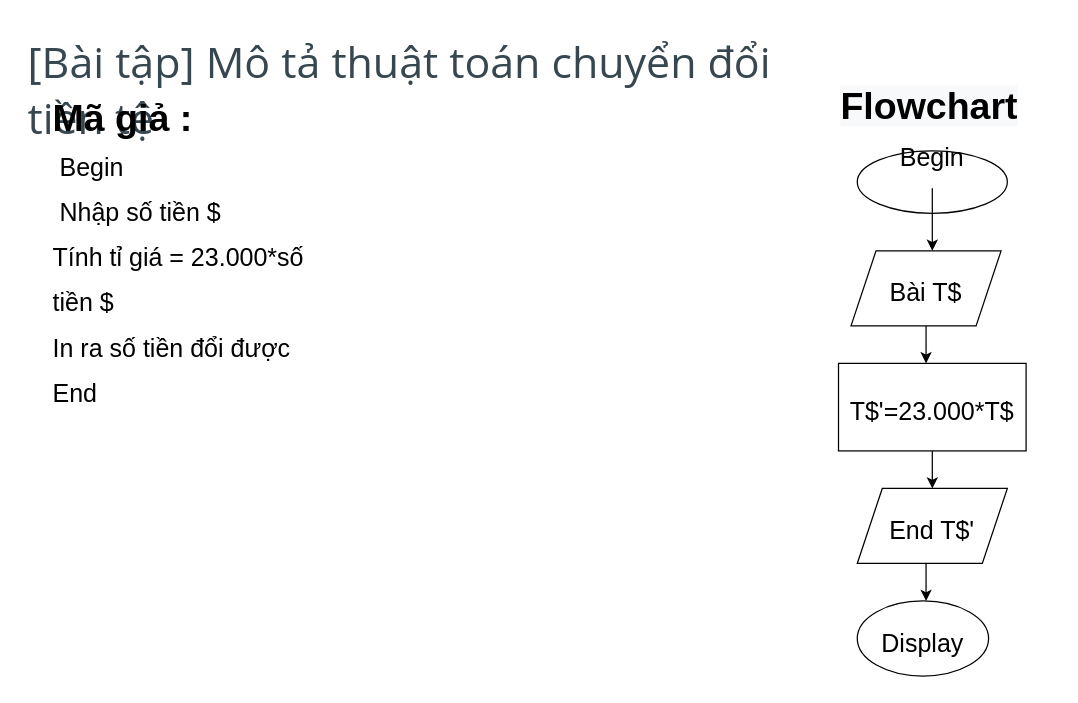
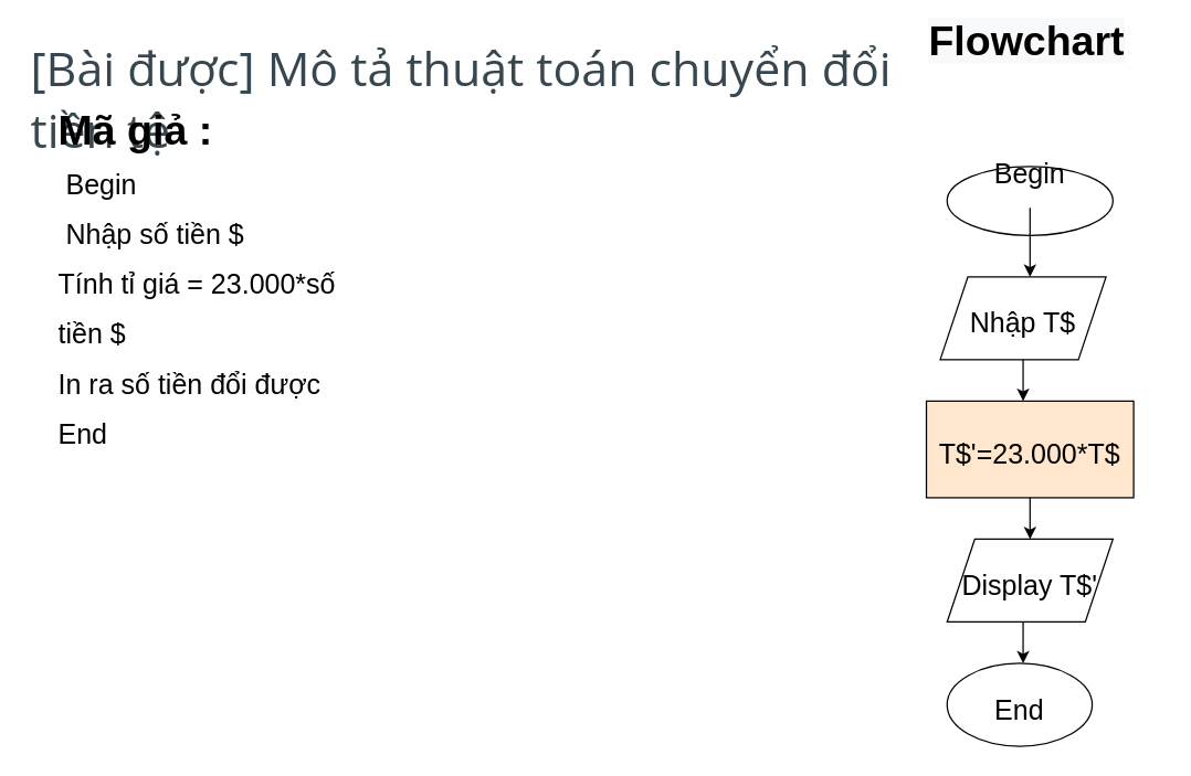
  <mxCell id="0" />
  <mxCell id="1" parent="0" />
- <mxCell id="2" value="&lt;h2 style=&quot;box-sizing: border-box; margin-top: 0px; margin-bottom: 0.5rem; font-family: &amp;quot;open sans&amp;quot;; font-weight: 400; line-height: 1.3; color: rgb(55, 71, 79); font-size: 2.143rem; font-style: normal; letter-spacing: normal; text-align: left; text-indent: 0px; text-transform: none; word-spacing: 0px; background-color: rgb(255, 255, 255);&quot;&gt;[Bài tập] Mô tả thuật toán chuyển đổi tiền tệ&lt;/h2&gt;" style="text;whiteSpace=wrap;html=1;" vertex="1" parent="1"><mxGeometry y="20" width="640" height="80" as="geometry" x="20" /></mxCell>
+ <mxCell id="2" value="&lt;h2 style=&quot;box-sizing: border-box; margin-top: 0px; margin-bottom: 0.5rem; font-family: &amp;quot;open sans&amp;quot;; font-weight: 400; line-height: 1.3; color: rgb(55, 71, 79); font-size: 2.143rem; font-style: normal; letter-spacing: normal; text-align: left; text-indent: 0px; text-transform: none; word-spacing: 0px; background-color: rgb(255, 255, 255);&quot;&gt;[Bài được] Mô tả thuật toán chuyển đổi tiền tệ&lt;/h2&gt;" style="text;whiteSpace=wrap;html=1;" vertex="1" parent="1"><mxGeometry y="20" width="640" height="80" as="geometry" x="20" /></mxCell>
  <mxCell id="3" value="&lt;b&gt;Mã giả :&lt;/b&gt;&lt;br style=&quot;font-size: 30px&quot;&gt;&lt;font style=&quot;font-size: 20px&quot;&gt;&amp;nbsp;Begin&lt;br&gt;&amp;nbsp;Nhập số tiền&amp;nbsp;$&lt;br&gt;Tính tỉ giá = 23.000*số tiền $&lt;br&gt;In ra số tiền đổi được&lt;br&gt;End&lt;/font&gt;" style="text;whiteSpace=wrap;html=1;fontSize=30;" vertex="1" parent="1"><mxGeometry x="40" y="70" width="210" height="350" as="geometry" /></mxCell>
- <mxCell id="4" value="&lt;span style=&quot;color: rgb(0, 0, 0); font-family: helvetica; font-size: 30px; font-style: normal; font-weight: 700; letter-spacing: normal; text-align: center; text-indent: 0px; text-transform: none; word-spacing: 0px; background-color: rgb(248, 249, 250); display: inline; float: none;&quot;&gt;Flowchart&lt;/span&gt;" style="text;whiteSpace=wrap;html=1;fontSize=30;" vertex="1" parent="1"><mxGeometry x="670" y="60" width="170" height="50" as="geometry" /></mxCell>
+ <mxCell id="4" value="&lt;span style=&quot;color: rgb(0, 0, 0); font-family: helvetica; font-size: 30px; font-style: normal; font-weight: 700; letter-spacing: normal; text-align: center; text-indent: 0px; text-transform: none; word-spacing: 0px; background-color: rgb(248, 249, 250); display: inline; float: none;&quot;&gt;Flowchart&lt;/span&gt;" style="text;whiteSpace=wrap;html=1;fontSize=30;" vertex="1" parent="1"><mxGeometry x="670" y="5" width="170" height="50" as="geometry" /></mxCell>
  <mxCell id="5" value="" style="ellipse;whiteSpace=wrap;html=1;fontSize=30;" vertex="1" parent="1"><mxGeometry x="685" y="120" width="120" height="50" as="geometry" /></mxCell>
  <mxCell id="6" value="&lt;span style=&quot;font-size: 20px&quot;&gt;Begin&lt;br&gt;&lt;br&gt;&lt;/span&gt;" style="text;html=1;strokeColor=none;fillColor=none;align=center;verticalAlign=middle;whiteSpace=wrap;rounded=0;fontSize=30;" vertex="1" parent="1"><mxGeometry x="725" y="130" width="40" height="20" as="geometry" /></mxCell>
  <mxCell id="7" style="edgeStyle=orthogonalEdgeStyle;rounded=0;orthogonalLoop=1;jettySize=auto;html=1;exitX=0.5;exitY=1;exitDx=0;exitDy=0;fontSize=30;" edge="1" parent="1" source="6"><mxGeometry relative="1" as="geometry"><mxPoint x="745" y="200" as="targetPoint" /></mxGeometry></mxCell>
  <mxCell id="8" style="edgeStyle=orthogonalEdgeStyle;rounded=0;orthogonalLoop=1;jettySize=auto;html=1;fontSize=30;" edge="1" parent="1" source="9"><mxGeometry relative="1" as="geometry"><mxPoint x="740" y="290" as="targetPoint" /></mxGeometry></mxCell>
- <mxCell id="9" value="&lt;font style=&quot;font-size: 20px&quot;&gt;Bài T$&lt;/font&gt;" style="shape=parallelogram;perimeter=parallelogramPerimeter;whiteSpace=wrap;html=1;fixedSize=1;fontSize=30;" vertex="1" parent="1"><mxGeometry x="680" y="200" width="120" height="60" as="geometry" /></mxCell>
+ <mxCell id="9" value="&lt;font style=&quot;font-size: 20px&quot;&gt;Nhập T$&lt;/font&gt;" style="shape=parallelogram;perimeter=parallelogramPerimeter;whiteSpace=wrap;html=1;fixedSize=1;fontSize=30;" vertex="1" parent="1"><mxGeometry x="680" y="200" width="120" height="60" as="geometry" /></mxCell>
  <mxCell id="10" style="edgeStyle=orthogonalEdgeStyle;rounded=0;orthogonalLoop=1;jettySize=auto;html=1;fontSize=30;" edge="1" parent="1" source="11"><mxGeometry relative="1" as="geometry"><mxPoint x="745" y="390" as="targetPoint" /></mxGeometry></mxCell>
- <mxCell id="11" value="&lt;font style=&quot;font-size: 20px&quot;&gt;T$'=23.000*T$&lt;/font&gt;" style="rounded=0;whiteSpace=wrap;html=1;fontSize=30;" vertex="1" parent="1"><mxGeometry x="670" y="290" width="150" height="70" as="geometry" /></mxCell>
+ <mxCell id="11" value="&lt;font style=&quot;font-size: 20px&quot;&gt;T$'=23.000*T$&lt;/font&gt;" style="rounded=0;whiteSpace=wrap;html=1;fontSize=30;fillColor=#ffe6cc;" vertex="1" parent="1"><mxGeometry x="670" y="290" width="150" height="70" as="geometry" /></mxCell>
  <mxCell id="12" style="edgeStyle=orthogonalEdgeStyle;rounded=0;orthogonalLoop=1;jettySize=auto;html=1;exitX=0.5;exitY=1;exitDx=0;exitDy=0;fontSize=30;" edge="1" parent="1" source="13"><mxGeometry relative="1" as="geometry"><mxPoint x="740" y="480" as="targetPoint" /></mxGeometry></mxCell>
- <mxCell id="13" value="&lt;font style=&quot;font-size: 20px&quot;&gt;End T$'&lt;/font&gt;" style="shape=parallelogram;perimeter=parallelogramPerimeter;whiteSpace=wrap;html=1;fixedSize=1;fontSize=30;" vertex="1" parent="1"><mxGeometry x="685" y="390" width="120" height="60" as="geometry" /></mxCell>
- <mxCell id="14" value="&lt;font style=&quot;font-size: 20px&quot;&gt;Display&lt;/font&gt;" style="ellipse;whiteSpace=wrap;html=1;fontSize=30;" vertex="1" parent="1"><mxGeometry x="685" y="480" width="105" height="60" as="geometry" /></mxCell>
+ <mxCell id="13" value="&lt;font style=&quot;font-size: 20px&quot;&gt;Display T$'&lt;/font&gt;" style="shape=parallelogram;perimeter=parallelogramPerimeter;whiteSpace=wrap;html=1;fixedSize=1;fontSize=30;" vertex="1" parent="1"><mxGeometry x="685" y="390" width="120" height="60" as="geometry" /></mxCell>
+ <mxCell id="14" value="&lt;font style=&quot;font-size: 20px&quot;&gt;End&lt;/font&gt;" style="ellipse;whiteSpace=wrap;html=1;fontSize=30;" vertex="1" parent="1"><mxGeometry x="685" y="480" width="105" height="60" as="geometry" /></mxCell>
